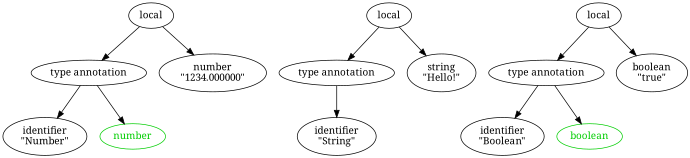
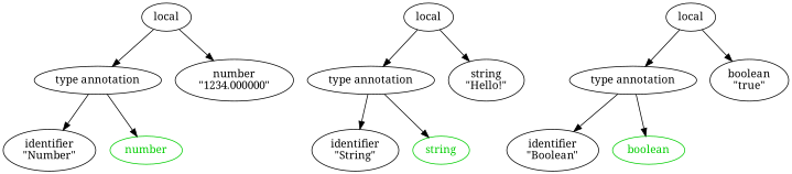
  digraph {
    fontname="Noto Serif"
    node [fontname="Noto Serif"]
    edge [fontname="Noto Serif"]
    n1 [label=local]
    n2 [label="type annotation"]
    n3 [label="number\n\"1234.000000\""]
    n4 [label=local]
    n5 [label="type annotation"]
    n6 [label="string\n\"Hello!\""]
    n7 [label=local]
    n8 [label="type annotation"]
    n9 [label="boolean\n\"true\""]
    n10 [label="identifier\n\"Number\""]
    n11 [color=green3 fontcolor=green3 label=number]
    n12 [label="identifier\n\"String\""]
+   n13 [color=green3 fontcolor=green3 label=string]
    n14 [label="identifier\n\"Boolean\""]
    n15 [color=green3 fontcolor=green3 label=boolean]
    n1 -> n2
    n1 -> n3
    n2 -> n10
    n2 -> n11
    n4 -> n5
    n4 -> n6
    n5 -> n12
+   n5 -> n13
    n7 -> n8
    n7 -> n9
    n8 -> n14
    n8 -> n15
  }
